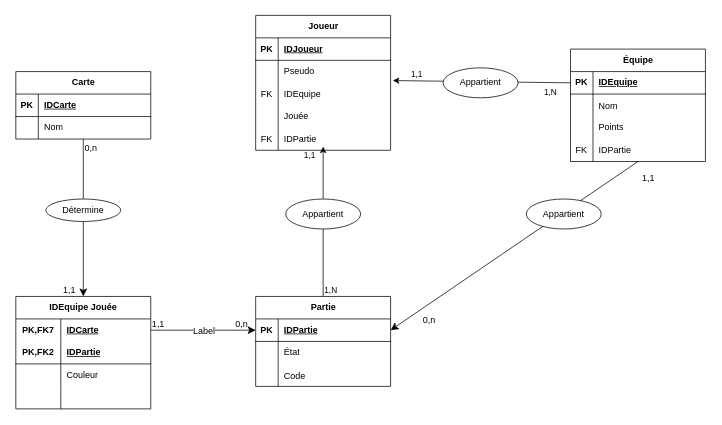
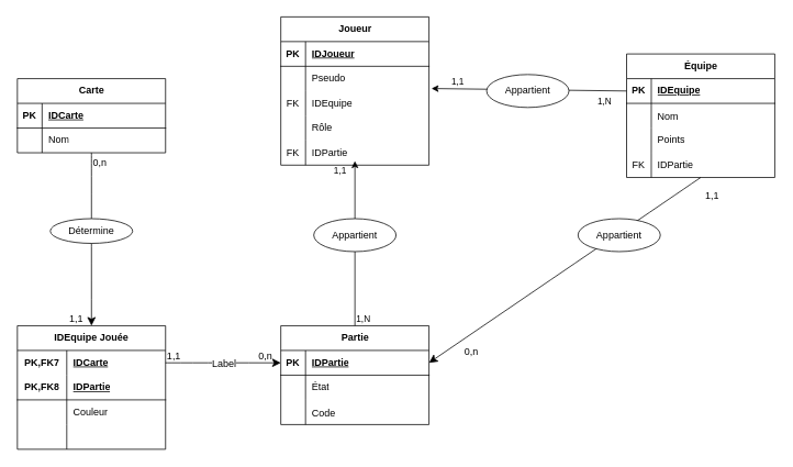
  <mxCell id="0" />
  <mxCell id="1" parent="0" />
  <mxCell id="2" value="Équipe" style="shape=table;startSize=30;container=1;collapsible=1;childLayout=tableLayout;fixedRows=1;rowLines=0;fontStyle=1;align=center;resizeLast=1;html=1;" parent="1" vertex="1"><mxGeometry x="760" y="65" width="180" height="150" as="geometry" /></mxCell>
  <mxCell id="3" value="" style="shape=tableRow;horizontal=0;startSize=0;swimlaneHead=0;swimlaneBody=0;fillColor=none;collapsible=0;dropTarget=0;points=[[0,0.5],[1,0.5]];portConstraint=eastwest;top=0;left=0;right=0;bottom=1;" parent="2" vertex="1"><mxGeometry y="30" width="180" height="30" as="geometry" /></mxCell>
  <mxCell id="4" value="PK" style="shape=partialRectangle;connectable=0;fillColor=none;top=0;left=0;bottom=0;right=0;fontStyle=1;overflow=hidden;whiteSpace=wrap;html=1;" parent="3" vertex="1"><mxGeometry width="30" height="30" as="geometry"><mxRectangle width="30" height="30" as="alternateBounds" /></mxGeometry></mxCell>
  <mxCell id="5" value="IDEquipe" style="shape=partialRectangle;connectable=0;fillColor=none;top=0;left=0;bottom=0;right=0;align=left;spacingLeft=6;fontStyle=5;overflow=hidden;whiteSpace=wrap;html=1;" parent="3" vertex="1"><mxGeometry x="30" width="150" height="30" as="geometry"><mxRectangle width="150" height="30" as="alternateBounds" /></mxGeometry></mxCell>
  <mxCell id="6" value="" style="shape=tableRow;horizontal=0;startSize=0;swimlaneHead=0;swimlaneBody=0;fillColor=none;collapsible=0;dropTarget=0;points=[[0,0.5],[1,0.5]];portConstraint=eastwest;top=0;left=0;right=0;bottom=0;" vertex="1" parent="2"><mxGeometry y="60" width="180" height="30" as="geometry" /></mxCell>
  <mxCell id="7" value="" style="shape=partialRectangle;connectable=0;fillColor=none;top=0;left=0;bottom=0;right=0;editable=1;overflow=hidden;" vertex="1" parent="6"><mxGeometry width="30" height="30" as="geometry"><mxRectangle width="30" height="30" as="alternateBounds" /></mxGeometry></mxCell>
  <mxCell id="8" value="Nom" style="shape=partialRectangle;connectable=0;fillColor=none;top=0;left=0;bottom=0;right=0;align=left;spacingLeft=6;overflow=hidden;" vertex="1" parent="6"><mxGeometry x="30" width="150" height="30" as="geometry"><mxRectangle width="150" height="30" as="alternateBounds" /></mxGeometry></mxCell>
  <mxCell id="9" value="" style="shape=tableRow;horizontal=0;startSize=0;swimlaneHead=0;swimlaneBody=0;fillColor=none;collapsible=0;dropTarget=0;points=[[0,0.5],[1,0.5]];portConstraint=eastwest;top=0;left=0;right=0;bottom=0;" parent="2" vertex="1"><mxGeometry y="90" width="180" height="30" as="geometry" /></mxCell>
  <mxCell id="10" value="" style="shape=partialRectangle;connectable=0;fillColor=none;top=0;left=0;bottom=0;right=0;editable=1;overflow=hidden;whiteSpace=wrap;html=1;" parent="9" vertex="1"><mxGeometry width="30" height="30" as="geometry"><mxRectangle width="30" height="30" as="alternateBounds" /></mxGeometry></mxCell>
  <mxCell id="11" value="Points" style="shape=partialRectangle;connectable=0;fillColor=none;top=0;left=0;bottom=0;right=0;align=left;spacingLeft=6;overflow=hidden;whiteSpace=wrap;html=1;" parent="9" vertex="1"><mxGeometry x="30" width="150" height="30" as="geometry"><mxRectangle width="150" height="30" as="alternateBounds" /></mxGeometry></mxCell>
  <mxCell id="12" value="" style="shape=tableRow;horizontal=0;startSize=0;swimlaneHead=0;swimlaneBody=0;fillColor=none;collapsible=0;dropTarget=0;points=[[0,0.5],[1,0.5]];portConstraint=eastwest;top=0;left=0;right=0;bottom=0;" vertex="1" parent="2"><mxGeometry y="120" width="180" height="30" as="geometry" /></mxCell>
  <mxCell id="13" value="FK" style="shape=partialRectangle;connectable=0;fillColor=none;top=0;left=0;bottom=0;right=0;fontStyle=0;overflow=hidden;whiteSpace=wrap;html=1;" vertex="1" parent="12"><mxGeometry width="30" height="30" as="geometry"><mxRectangle width="30" height="30" as="alternateBounds" /></mxGeometry></mxCell>
  <mxCell id="14" value="IDPartie" style="shape=partialRectangle;connectable=0;fillColor=none;top=0;left=0;bottom=0;right=0;align=left;spacingLeft=6;fontStyle=0;overflow=hidden;whiteSpace=wrap;html=1;" vertex="1" parent="12"><mxGeometry x="30" width="150" height="30" as="geometry"><mxRectangle width="150" height="30" as="alternateBounds" /></mxGeometry></mxCell>
  <mxCell id="15" value="Partie" style="shape=table;startSize=30;container=1;collapsible=1;childLayout=tableLayout;fixedRows=1;rowLines=0;fontStyle=1;align=center;resizeLast=1;html=1;" parent="1" vertex="1"><mxGeometry x="340" y="395" width="180" height="120" as="geometry" /></mxCell>
  <mxCell id="16" value="" style="shape=tableRow;horizontal=0;startSize=0;swimlaneHead=0;swimlaneBody=0;fillColor=none;collapsible=0;dropTarget=0;points=[[0,0.5],[1,0.5]];portConstraint=eastwest;top=0;left=0;right=0;bottom=1;" parent="15" vertex="1"><mxGeometry y="30" width="180" height="30" as="geometry" /></mxCell>
  <mxCell id="17" value="PK" style="shape=partialRectangle;connectable=0;fillColor=none;top=0;left=0;bottom=0;right=0;fontStyle=1;overflow=hidden;whiteSpace=wrap;html=1;" parent="16" vertex="1"><mxGeometry width="30" height="30" as="geometry"><mxRectangle width="30" height="30" as="alternateBounds" /></mxGeometry></mxCell>
  <mxCell id="18" value="IDPartie" style="shape=partialRectangle;connectable=0;fillColor=none;top=0;left=0;bottom=0;right=0;align=left;spacingLeft=6;fontStyle=5;overflow=hidden;whiteSpace=wrap;html=1;" parent="16" vertex="1"><mxGeometry x="30" width="150" height="30" as="geometry"><mxRectangle width="150" height="30" as="alternateBounds" /></mxGeometry></mxCell>
  <mxCell id="19" value="" style="shape=tableRow;horizontal=0;startSize=0;swimlaneHead=0;swimlaneBody=0;fillColor=none;collapsible=0;dropTarget=0;points=[[0,0.5],[1,0.5]];portConstraint=eastwest;top=0;left=0;right=0;bottom=0;" parent="15" vertex="1"><mxGeometry y="60" width="180" height="30" as="geometry" /></mxCell>
  <mxCell id="20" value="" style="shape=partialRectangle;connectable=0;fillColor=none;top=0;left=0;bottom=0;right=0;editable=1;overflow=hidden;whiteSpace=wrap;html=1;" parent="19" vertex="1"><mxGeometry width="30" height="30" as="geometry"><mxRectangle width="30" height="30" as="alternateBounds" /></mxGeometry></mxCell>
  <mxCell id="21" value="État" style="shape=partialRectangle;connectable=0;fillColor=none;top=0;left=0;bottom=0;right=0;align=left;spacingLeft=6;overflow=hidden;whiteSpace=wrap;html=1;" parent="19" vertex="1"><mxGeometry x="30" width="150" height="30" as="geometry"><mxRectangle width="150" height="30" as="alternateBounds" /></mxGeometry></mxCell>
  <mxCell id="22" value="" style="shape=tableRow;horizontal=0;startSize=0;swimlaneHead=0;swimlaneBody=0;fillColor=none;collapsible=0;dropTarget=0;points=[[0,0.5],[1,0.5]];portConstraint=eastwest;top=0;left=0;right=0;bottom=0;" vertex="1" parent="15"><mxGeometry y="90" width="180" height="30" as="geometry" /></mxCell>
  <mxCell id="23" value="" style="shape=partialRectangle;connectable=0;fillColor=none;top=0;left=0;bottom=0;right=0;editable=1;overflow=hidden;" vertex="1" parent="22"><mxGeometry width="30" height="30" as="geometry"><mxRectangle width="30" height="30" as="alternateBounds" /></mxGeometry></mxCell>
  <mxCell id="24" value="Code" style="shape=partialRectangle;connectable=0;fillColor=none;top=0;left=0;bottom=0;right=0;align=left;spacingLeft=6;overflow=hidden;" vertex="1" parent="22"><mxGeometry x="30" width="150" height="30" as="geometry"><mxRectangle width="150" height="30" as="alternateBounds" /></mxGeometry></mxCell>
  <mxCell id="25" value="" style="endArrow=classic;html=1;rounded=0;exitX=0.5;exitY=0;exitDx=0;exitDy=0;" parent="1" source="15" edge="1"><mxGeometry relative="1" as="geometry"><mxPoint x="427" y="355" as="sourcePoint" /><mxPoint x="430" y="195" as="targetPoint" /></mxGeometry></mxCell>
  <mxCell id="26" value="1,N" style="edgeLabel;resizable=0;html=1;;align=left;verticalAlign=bottom;" parent="25" connectable="0" vertex="1"><mxGeometry x="-1" relative="1" as="geometry" /></mxCell>
  <mxCell id="27" value="1,1" style="edgeLabel;resizable=0;html=1;;align=right;verticalAlign=bottom;" parent="25" connectable="0" vertex="1"><mxGeometry x="1" relative="1" as="geometry"><mxPoint x="-10" y="20" as="offset" /></mxGeometry></mxCell>
  <mxCell id="28" value="" style="endArrow=classic;html=1;rounded=0;exitX=0;exitY=0.5;exitDx=0;exitDy=0;" parent="1" source="3" edge="1"><mxGeometry relative="1" as="geometry"><mxPoint x="667" y="95" as="sourcePoint" /><mxPoint x="523" y="107" as="targetPoint" /></mxGeometry></mxCell>
  <mxCell id="29" value="1,N" style="edgeLabel;resizable=0;html=1;;align=left;verticalAlign=bottom;" parent="28" connectable="0" vertex="1"><mxGeometry x="-1" relative="1" as="geometry"><mxPoint x="-37" y="21" as="offset" /></mxGeometry></mxCell>
  <mxCell id="30" value="1,1" style="edgeLabel;resizable=0;html=1;;align=right;verticalAlign=bottom;" parent="28" connectable="0" vertex="1"><mxGeometry x="1" relative="1" as="geometry"><mxPoint x="40" as="offset" /></mxGeometry></mxCell>
  <mxCell id="31" value="" style="endArrow=classic;html=1;rounded=0;fontSize=12;startSize=8;endSize=8;curved=1;exitX=0.5;exitY=1;exitDx=0;exitDy=0;entryX=1;entryY=0.5;entryDx=0;entryDy=0;" edge="1" parent="1" source="2" target="16"><mxGeometry relative="1" as="geometry"><mxPoint x="470" y="235" as="sourcePoint" /><mxPoint x="630" y="235" as="targetPoint" /></mxGeometry></mxCell>
  <mxCell id="32" value="1,1" style="edgeLabel;resizable=0;html=1;fontSize=12;;align=left;verticalAlign=bottom;" connectable="0" vertex="1" parent="31"><mxGeometry x="-1" relative="1" as="geometry"><mxPoint x="4" y="30" as="offset" /></mxGeometry></mxCell>
  <mxCell id="33" value="&lt;div&gt;0,n&lt;/div&gt;" style="edgeLabel;resizable=0;html=1;fontSize=12;;align=right;verticalAlign=bottom;" connectable="0" vertex="1" parent="31"><mxGeometry x="1" relative="1" as="geometry"><mxPoint x="60" y="-5" as="offset" /></mxGeometry></mxCell>
  <mxCell id="34" value="Carte" style="shape=table;startSize=30;container=1;collapsible=1;childLayout=tableLayout;fixedRows=1;rowLines=0;fontStyle=1;align=center;resizeLast=1;html=1;" parent="1" vertex="1"><mxGeometry x="20" y="95" width="180" height="90" as="geometry" /></mxCell>
  <mxCell id="35" value="" style="shape=tableRow;horizontal=0;startSize=0;swimlaneHead=0;swimlaneBody=0;fillColor=none;collapsible=0;dropTarget=0;points=[[0,0.5],[1,0.5]];portConstraint=eastwest;top=0;left=0;right=0;bottom=1;" parent="34" vertex="1"><mxGeometry y="30" width="180" height="30" as="geometry" /></mxCell>
  <mxCell id="36" value="PK" style="shape=partialRectangle;connectable=0;fillColor=none;top=0;left=0;bottom=0;right=0;fontStyle=1;overflow=hidden;whiteSpace=wrap;html=1;" parent="35" vertex="1"><mxGeometry width="30" height="30" as="geometry"><mxRectangle width="30" height="30" as="alternateBounds" /></mxGeometry></mxCell>
  <mxCell id="37" value="&lt;div&gt;IDCarte&lt;/div&gt;" style="shape=partialRectangle;connectable=0;fillColor=none;top=0;left=0;bottom=0;right=0;align=left;spacingLeft=6;fontStyle=5;overflow=hidden;whiteSpace=wrap;html=1;" parent="35" vertex="1"><mxGeometry x="30" width="150" height="30" as="geometry"><mxRectangle width="150" height="30" as="alternateBounds" /></mxGeometry></mxCell>
  <mxCell id="38" value="" style="shape=tableRow;horizontal=0;startSize=0;swimlaneHead=0;swimlaneBody=0;fillColor=none;collapsible=0;dropTarget=0;points=[[0,0.5],[1,0.5]];portConstraint=eastwest;top=0;left=0;right=0;bottom=0;" parent="34" vertex="1"><mxGeometry y="60" width="180" height="30" as="geometry" /></mxCell>
  <mxCell id="39" value="" style="shape=partialRectangle;connectable=0;fillColor=none;top=0;left=0;bottom=0;right=0;editable=1;overflow=hidden;whiteSpace=wrap;html=1;" parent="38" vertex="1"><mxGeometry width="30" height="30" as="geometry"><mxRectangle width="30" height="30" as="alternateBounds" /></mxGeometry></mxCell>
  <mxCell id="40" value="Nom" style="shape=partialRectangle;connectable=0;fillColor=none;top=0;left=0;bottom=0;right=0;align=left;spacingLeft=6;overflow=hidden;whiteSpace=wrap;html=1;" parent="38" vertex="1"><mxGeometry x="30" width="150" height="30" as="geometry"><mxRectangle width="150" height="30" as="alternateBounds" /></mxGeometry></mxCell>
  <mxCell id="41" value="" style="endArrow=classic;html=1;rounded=0;fontSize=12;startSize=8;endSize=8;curved=1;exitX=0.5;exitY=1;exitDx=0;exitDy=0;entryX=0.5;entryY=0;entryDx=0;entryDy=0;" edge="1" parent="1" source="34"><mxGeometry relative="1" as="geometry"><mxPoint x="30" y="265" as="sourcePoint" /><mxPoint x="110" y="395" as="targetPoint" /></mxGeometry></mxCell>
  <mxCell id="42" value="0,n" style="edgeLabel;resizable=0;html=1;fontSize=12;;align=left;verticalAlign=bottom;" connectable="0" vertex="1" parent="41"><mxGeometry x="-1" relative="1" as="geometry"><mxPoint y="20" as="offset" /></mxGeometry></mxCell>
  <mxCell id="43" value="1,1" style="edgeLabel;resizable=0;html=1;fontSize=12;;align=right;verticalAlign=bottom;" connectable="0" vertex="1" parent="41"><mxGeometry x="1" relative="1" as="geometry"><mxPoint x="-10" as="offset" /></mxGeometry></mxCell>
  <mxCell id="44" value="" style="endArrow=classic;html=1;rounded=0;fontSize=12;startSize=8;endSize=8;curved=1;exitX=1;exitY=0.5;exitDx=0;exitDy=0;entryX=0;entryY=0.5;entryDx=0;entryDy=0;" edge="1" parent="1" target="16"><mxGeometry relative="1" as="geometry"><mxPoint x="200" y="440" as="sourcePoint" /><mxPoint x="330" y="545" as="targetPoint" /></mxGeometry></mxCell>
  <mxCell id="45" value="Label" style="edgeLabel;resizable=0;html=1;fontSize=12;;align=center;verticalAlign=middle;" connectable="0" vertex="1" parent="44"><mxGeometry relative="1" as="geometry" /></mxCell>
  <mxCell id="46" value="1,1" style="edgeLabel;resizable=0;html=1;fontSize=12;;align=left;verticalAlign=bottom;" connectable="0" vertex="1" parent="44"><mxGeometry x="-1" relative="1" as="geometry" /></mxCell>
  <mxCell id="47" value="0,n" style="edgeLabel;resizable=0;html=1;fontSize=12;;align=right;verticalAlign=bottom;" connectable="0" vertex="1" parent="44"><mxGeometry x="1" relative="1" as="geometry"><mxPoint x="-10" as="offset" /></mxGeometry></mxCell>
  <mxCell id="48" value="IDEquipe Jouée" style="shape=table;startSize=30;container=1;collapsible=1;childLayout=tableLayout;fixedRows=1;rowLines=0;fontStyle=1;align=center;resizeLast=1;html=1;whiteSpace=wrap;" vertex="1" parent="1"><mxGeometry x="20" y="395" width="180" height="150" as="geometry" /></mxCell>
  <mxCell id="49" value="" style="shape=tableRow;horizontal=0;startSize=0;swimlaneHead=0;swimlaneBody=0;fillColor=none;collapsible=0;dropTarget=0;points=[[0,0.5],[1,0.5]];portConstraint=eastwest;top=0;left=0;right=0;bottom=0;html=1;" vertex="1" parent="48"><mxGeometry y="30" width="180" height="30" as="geometry" /></mxCell>
  <mxCell id="50" value="PK,FK7" style="shape=partialRectangle;connectable=0;fillColor=none;top=0;left=0;bottom=0;right=0;fontStyle=1;overflow=hidden;html=1;whiteSpace=wrap;" vertex="1" parent="49"><mxGeometry width="60" height="30" as="geometry"><mxRectangle width="60" height="30" as="alternateBounds" /></mxGeometry></mxCell>
  <mxCell id="51" value="IDCarte" style="shape=partialRectangle;connectable=0;fillColor=none;top=0;left=0;bottom=0;right=0;align=left;spacingLeft=6;fontStyle=5;overflow=hidden;html=1;whiteSpace=wrap;" vertex="1" parent="49"><mxGeometry x="60" width="120" height="30" as="geometry"><mxRectangle width="120" height="30" as="alternateBounds" /></mxGeometry></mxCell>
  <mxCell id="52" value="" style="shape=tableRow;horizontal=0;startSize=0;swimlaneHead=0;swimlaneBody=0;fillColor=none;collapsible=0;dropTarget=0;points=[[0,0.5],[1,0.5]];portConstraint=eastwest;top=0;left=0;right=0;bottom=1;html=1;" vertex="1" parent="48"><mxGeometry y="60" width="180" height="30" as="geometry" /></mxCell>
- <mxCell id="53" value="PK,FK2" style="shape=partialRectangle;connectable=0;fillColor=none;top=0;left=0;bottom=0;right=0;fontStyle=1;overflow=hidden;html=1;whiteSpace=wrap;" vertex="1" parent="52"><mxGeometry width="60" height="30" as="geometry"><mxRectangle width="60" height="30" as="alternateBounds" /></mxGeometry></mxCell>
+ <mxCell id="53" value="PK,FK8" style="shape=partialRectangle;connectable=0;fillColor=none;top=0;left=0;bottom=0;right=0;fontStyle=1;overflow=hidden;html=1;whiteSpace=wrap;" vertex="1" parent="52"><mxGeometry width="60" height="30" as="geometry"><mxRectangle width="60" height="30" as="alternateBounds" /></mxGeometry></mxCell>
  <mxCell id="54" value="IDPartie" style="shape=partialRectangle;connectable=0;fillColor=none;top=0;left=0;bottom=0;right=0;align=left;spacingLeft=6;fontStyle=5;overflow=hidden;html=1;whiteSpace=wrap;" vertex="1" parent="52"><mxGeometry x="60" width="120" height="30" as="geometry"><mxRectangle width="120" height="30" as="alternateBounds" /></mxGeometry></mxCell>
  <mxCell id="55" value="" style="shape=tableRow;horizontal=0;startSize=0;swimlaneHead=0;swimlaneBody=0;fillColor=none;collapsible=0;dropTarget=0;points=[[0,0.5],[1,0.5]];portConstraint=eastwest;top=0;left=0;right=0;bottom=0;html=1;" vertex="1" parent="48"><mxGeometry y="90" width="180" height="30" as="geometry" /></mxCell>
  <mxCell id="56" value="" style="shape=partialRectangle;connectable=0;fillColor=none;top=0;left=0;bottom=0;right=0;editable=1;overflow=hidden;html=1;whiteSpace=wrap;" vertex="1" parent="55"><mxGeometry width="60" height="30" as="geometry"><mxRectangle width="60" height="30" as="alternateBounds" /></mxGeometry></mxCell>
  <mxCell id="57" value="Couleur" style="shape=partialRectangle;connectable=0;fillColor=none;top=0;left=0;bottom=0;right=0;align=left;spacingLeft=6;overflow=hidden;html=1;whiteSpace=wrap;" vertex="1" parent="55"><mxGeometry x="60" width="120" height="30" as="geometry"><mxRectangle width="120" height="30" as="alternateBounds" /></mxGeometry></mxCell>
  <mxCell id="58" value="" style="shape=tableRow;horizontal=0;startSize=0;swimlaneHead=0;swimlaneBody=0;fillColor=none;collapsible=0;dropTarget=0;points=[[0,0.5],[1,0.5]];portConstraint=eastwest;top=0;left=0;right=0;bottom=0;html=1;" vertex="1" parent="48"><mxGeometry y="120" width="180" height="30" as="geometry" /></mxCell>
  <mxCell id="59" value="" style="shape=partialRectangle;connectable=0;fillColor=none;top=0;left=0;bottom=0;right=0;editable=1;overflow=hidden;html=1;whiteSpace=wrap;" vertex="1" parent="58"><mxGeometry width="60" height="30" as="geometry"><mxRectangle width="60" height="30" as="alternateBounds" /></mxGeometry></mxCell>
  <mxCell id="60" value="" style="shape=partialRectangle;connectable=0;fillColor=none;top=0;left=0;bottom=0;right=0;align=left;spacingLeft=6;overflow=hidden;html=1;whiteSpace=wrap;" vertex="1" parent="58"><mxGeometry x="60" width="120" height="30" as="geometry"><mxRectangle width="120" height="30" as="alternateBounds" /></mxGeometry></mxCell>
  <mxCell id="61" value="Joueur" style="shape=table;startSize=30;container=1;collapsible=1;childLayout=tableLayout;fixedRows=1;rowLines=0;fontStyle=1;align=center;resizeLast=1;html=1;" vertex="1" parent="1"><mxGeometry x="340" y="20" width="180" height="180" as="geometry" /></mxCell>
  <mxCell id="62" value="" style="shape=tableRow;horizontal=0;startSize=0;swimlaneHead=0;swimlaneBody=0;fillColor=none;collapsible=0;dropTarget=0;points=[[0,0.5],[1,0.5]];portConstraint=eastwest;top=0;left=0;right=0;bottom=1;" vertex="1" parent="61"><mxGeometry y="30" width="180" height="30" as="geometry" /></mxCell>
  <mxCell id="63" value="PK" style="shape=partialRectangle;connectable=0;fillColor=none;top=0;left=0;bottom=0;right=0;fontStyle=1;overflow=hidden;whiteSpace=wrap;html=1;" vertex="1" parent="62"><mxGeometry width="30" height="30" as="geometry"><mxRectangle width="30" height="30" as="alternateBounds" /></mxGeometry></mxCell>
  <mxCell id="64" value="IDJoueur" style="shape=partialRectangle;connectable=0;fillColor=none;top=0;left=0;bottom=0;right=0;align=left;spacingLeft=6;fontStyle=5;overflow=hidden;whiteSpace=wrap;html=1;" vertex="1" parent="62"><mxGeometry x="30" width="150" height="30" as="geometry"><mxRectangle width="150" height="30" as="alternateBounds" /></mxGeometry></mxCell>
  <mxCell id="65" value="" style="shape=tableRow;horizontal=0;startSize=0;swimlaneHead=0;swimlaneBody=0;fillColor=none;collapsible=0;dropTarget=0;points=[[0,0.5],[1,0.5]];portConstraint=eastwest;top=0;left=0;right=0;bottom=0;" vertex="1" parent="61"><mxGeometry y="60" width="180" height="30" as="geometry" /></mxCell>
  <mxCell id="66" value="" style="shape=partialRectangle;connectable=0;fillColor=none;top=0;left=0;bottom=0;right=0;editable=1;overflow=hidden;whiteSpace=wrap;html=1;" vertex="1" parent="65"><mxGeometry width="30" height="30" as="geometry"><mxRectangle width="30" height="30" as="alternateBounds" /></mxGeometry></mxCell>
  <mxCell id="67" value="Pseudo" style="shape=partialRectangle;connectable=0;fillColor=none;top=0;left=0;bottom=0;right=0;align=left;spacingLeft=6;overflow=hidden;whiteSpace=wrap;html=1;" vertex="1" parent="65"><mxGeometry x="30" width="150" height="30" as="geometry"><mxRectangle width="150" height="30" as="alternateBounds" /></mxGeometry></mxCell>
  <mxCell id="68" value="" style="shape=tableRow;horizontal=0;startSize=0;swimlaneHead=0;swimlaneBody=0;fillColor=none;collapsible=0;dropTarget=0;points=[[0,0.5],[1,0.5]];portConstraint=eastwest;top=0;left=0;right=0;bottom=0;" vertex="1" parent="61"><mxGeometry y="90" width="180" height="30" as="geometry" /></mxCell>
  <mxCell id="69" value="FK" style="shape=partialRectangle;connectable=0;fillColor=none;top=0;left=0;bottom=0;right=0;editable=1;overflow=hidden;whiteSpace=wrap;html=1;" vertex="1" parent="68"><mxGeometry width="30" height="30" as="geometry"><mxRectangle width="30" height="30" as="alternateBounds" /></mxGeometry></mxCell>
  <mxCell id="70" value="IDEquipe" style="shape=partialRectangle;connectable=0;fillColor=none;top=0;left=0;bottom=0;right=0;align=left;spacingLeft=6;overflow=hidden;whiteSpace=wrap;html=1;" vertex="1" parent="68"><mxGeometry x="30" width="150" height="30" as="geometry"><mxRectangle width="150" height="30" as="alternateBounds" /></mxGeometry></mxCell>
  <mxCell id="71" value="" style="shape=tableRow;horizontal=0;startSize=0;swimlaneHead=0;swimlaneBody=0;fillColor=none;collapsible=0;dropTarget=0;points=[[0,0.5],[1,0.5]];portConstraint=eastwest;top=0;left=0;right=0;bottom=0;" vertex="1" parent="61"><mxGeometry y="120" width="180" height="30" as="geometry" /></mxCell>
  <mxCell id="72" value="" style="shape=partialRectangle;connectable=0;fillColor=none;top=0;left=0;bottom=0;right=0;editable=1;overflow=hidden;whiteSpace=wrap;html=1;" vertex="1" parent="71"><mxGeometry width="30" height="30" as="geometry"><mxRectangle width="30" height="30" as="alternateBounds" /></mxGeometry></mxCell>
- <mxCell id="73" value="Jouée" style="shape=partialRectangle;connectable=0;fillColor=none;top=0;left=0;bottom=0;right=0;align=left;spacingLeft=6;overflow=hidden;whiteSpace=wrap;html=1;" vertex="1" parent="71"><mxGeometry x="30" width="150" height="30" as="geometry"><mxRectangle width="150" height="30" as="alternateBounds" /></mxGeometry></mxCell>
+ <mxCell id="73" value="Rôle" style="shape=partialRectangle;connectable=0;fillColor=none;top=0;left=0;bottom=0;right=0;align=left;spacingLeft=6;overflow=hidden;whiteSpace=wrap;html=1;" vertex="1" parent="71"><mxGeometry x="30" width="150" height="30" as="geometry"><mxRectangle width="150" height="30" as="alternateBounds" /></mxGeometry></mxCell>
  <mxCell id="74" value="" style="shape=tableRow;horizontal=0;startSize=0;swimlaneHead=0;swimlaneBody=0;fillColor=none;collapsible=0;dropTarget=0;points=[[0,0.5],[1,0.5]];portConstraint=eastwest;top=0;left=0;right=0;bottom=0;" vertex="1" parent="61"><mxGeometry y="150" width="180" height="30" as="geometry" /></mxCell>
  <mxCell id="75" value="FK" style="shape=partialRectangle;connectable=0;fillColor=none;top=0;left=0;bottom=0;right=0;fontStyle=0;overflow=hidden;whiteSpace=wrap;html=1;" vertex="1" parent="74"><mxGeometry width="30" height="30" as="geometry"><mxRectangle width="30" height="30" as="alternateBounds" /></mxGeometry></mxCell>
  <mxCell id="76" value="IDPartie" style="shape=partialRectangle;connectable=0;fillColor=none;top=0;left=0;bottom=0;right=0;align=left;spacingLeft=6;fontStyle=0;overflow=hidden;whiteSpace=wrap;html=1;" vertex="1" parent="74"><mxGeometry x="30" width="150" height="30" as="geometry"><mxRectangle width="150" height="30" as="alternateBounds" /></mxGeometry></mxCell>
  <mxCell id="77" value="Détermine" style="ellipse;whiteSpace=wrap;html=1;align=center;" vertex="1" parent="1"><mxGeometry x="60" y="265" width="100" height="30" as="geometry" /></mxCell>
  <mxCell id="78" value="Appartient" style="ellipse;whiteSpace=wrap;html=1;align=center;" vertex="1" parent="1"><mxGeometry x="380" y="265" width="100" height="40" as="geometry" /></mxCell>
  <mxCell id="79" value="Appartient" style="ellipse;whiteSpace=wrap;html=1;align=center;" vertex="1" parent="1"><mxGeometry x="701" y="265" width="100" height="40" as="geometry" /></mxCell>
  <mxCell id="80" value="Appartient" style="ellipse;whiteSpace=wrap;html=1;align=center;" vertex="1" parent="1"><mxGeometry x="590" y="90" width="100" height="40" as="geometry" /></mxCell>
